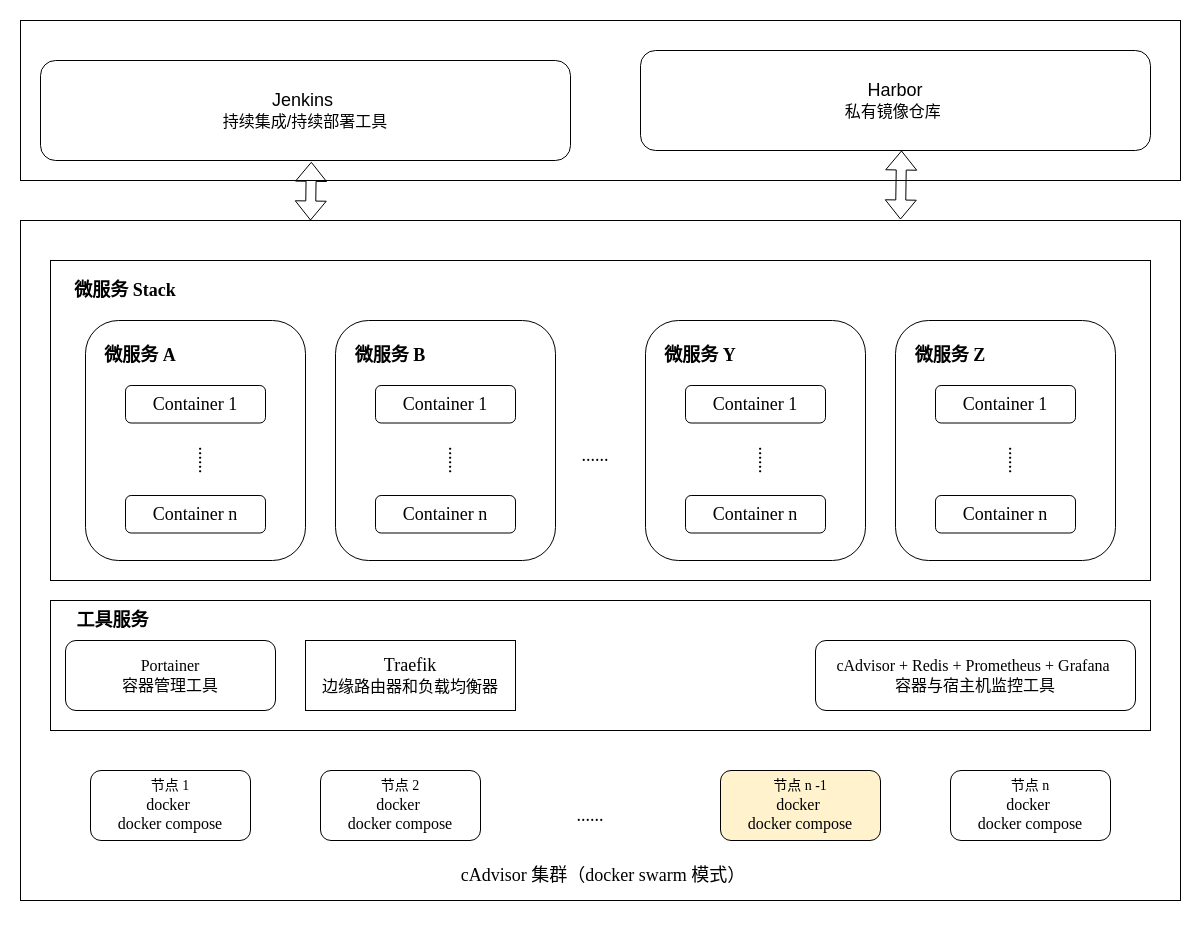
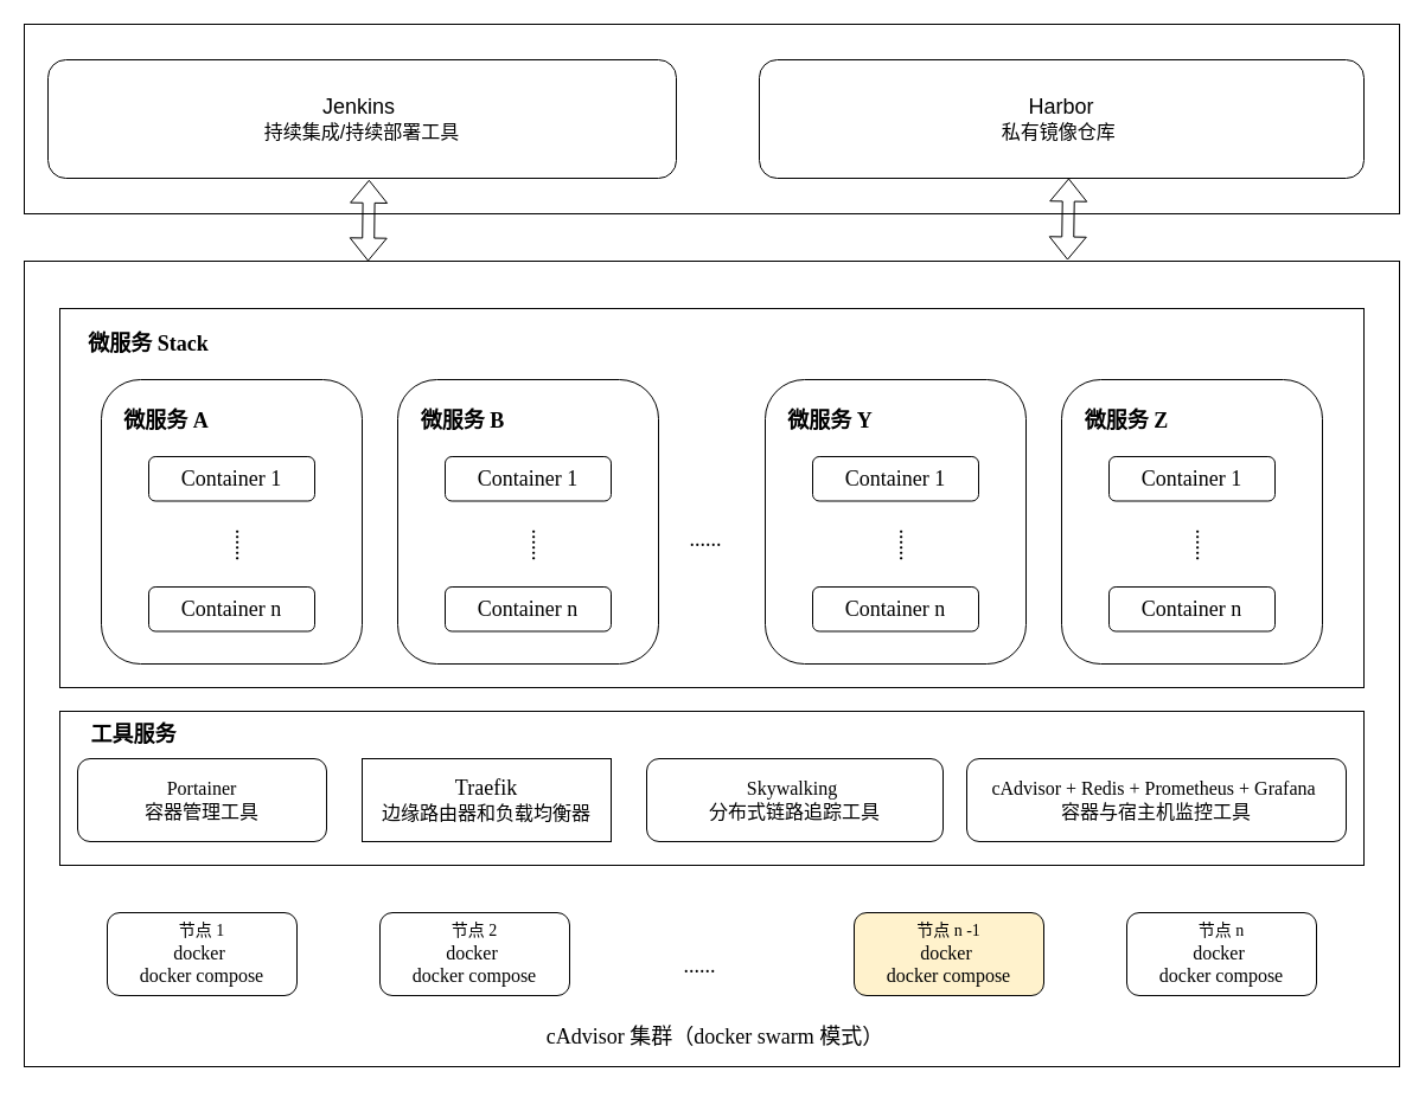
  <mxCell id="0" />
  <mxCell id="1" parent="0" />
  <mxCell id="2" value="" style="group" vertex="1" connectable="0" parent="1"><mxGeometry x="20" y="20" width="1160" height="890" as="geometry" /></mxCell>
  <mxCell id="3" value="" style="rounded=0;whiteSpace=wrap;html=1;fontSize=12;glass=0;strokeWidth=1;shadow=0;fillColor=none;" vertex="1" parent="2"><mxGeometry y="200" width="1160" height="680" as="geometry" /></mxCell>
  <mxCell id="4" value="&lt;font style=&quot;font-size: 14px;&quot; face=&quot;Times New Roman&quot;&gt;节点 1&lt;/font&gt;&lt;div&gt;&lt;font size=&quot;3&quot; style=&quot;&quot; face=&quot;Times New Roman&quot;&gt;docker&amp;nbsp;&lt;/font&gt;&lt;/div&gt;&lt;div&gt;&lt;font size=&quot;3&quot; style=&quot;&quot; face=&quot;Times New Roman&quot;&gt;docker compose&lt;/font&gt;&lt;/div&gt;" style="rounded=1;whiteSpace=wrap;html=1;fontSize=12;glass=0;strokeWidth=1;shadow=0;" vertex="1" parent="2"><mxGeometry x="70" y="750" width="160" height="70" as="geometry" /></mxCell>
  <mxCell id="5" value="&lt;font style=&quot;font-size: 18px;&quot; face=&quot;Times New Roman&quot;&gt;cAdvisor 集群（docker swarm 模式）&lt;/font&gt;" style="text;html=1;align=center;verticalAlign=middle;whiteSpace=wrap;rounded=0;" vertex="1" parent="2"><mxGeometry x="437.5" y="820" width="290" height="70" as="geometry" /></mxCell>
  <mxCell id="6" value="&lt;font style=&quot;font-size: 18px;&quot; face=&quot;Times New Roman&quot;&gt;......&lt;/font&gt;" style="text;html=1;align=center;verticalAlign=middle;whiteSpace=wrap;rounded=0;" vertex="1" parent="2"><mxGeometry x="530" y="780" width="80" height="30" as="geometry" /></mxCell>
  <mxCell id="7" value="&lt;font style=&quot;font-size: 14px;&quot; face=&quot;Times New Roman&quot;&gt;节点 2&lt;/font&gt;&lt;div&gt;&lt;font size=&quot;3&quot; style=&quot;&quot; face=&quot;Times New Roman&quot;&gt;docker&amp;nbsp;&lt;/font&gt;&lt;/div&gt;&lt;div&gt;&lt;font size=&quot;3&quot; style=&quot;&quot; face=&quot;Times New Roman&quot;&gt;docker compose&lt;/font&gt;&lt;/div&gt;" style="rounded=1;whiteSpace=wrap;html=1;fontSize=12;glass=0;strokeWidth=1;shadow=0;" vertex="1" parent="2"><mxGeometry x="300" y="750" width="160" height="70" as="geometry" /></mxCell>
  <mxCell id="8" value="&lt;font style=&quot;font-size: 14px;&quot; face=&quot;Times New Roman&quot;&gt;节点 n&lt;/font&gt;&lt;div&gt;&lt;font size=&quot;3&quot; style=&quot;&quot; face=&quot;Times New Roman&quot;&gt;docker&amp;nbsp;&lt;/font&gt;&lt;/div&gt;&lt;div&gt;&lt;font size=&quot;3&quot; style=&quot;&quot; face=&quot;Times New Roman&quot;&gt;docker compose&lt;/font&gt;&lt;/div&gt;" style="rounded=1;whiteSpace=wrap;html=1;fontSize=12;glass=0;strokeWidth=1;shadow=0;" vertex="1" parent="2"><mxGeometry x="930" y="750" width="160" height="70" as="geometry" /></mxCell>
  <mxCell id="9" value="&lt;font style=&quot;font-size: 14px;&quot; face=&quot;Times New Roman&quot;&gt;节点 n -1&lt;/font&gt;&lt;div&gt;&lt;font size=&quot;3&quot; style=&quot;&quot; face=&quot;Times New Roman&quot;&gt;docker&amp;nbsp;&lt;/font&gt;&lt;/div&gt;&lt;div&gt;&lt;font size=&quot;3&quot; style=&quot;&quot; face=&quot;Times New Roman&quot;&gt;docker compose&lt;/font&gt;&lt;/div&gt;" style="rounded=1;whiteSpace=wrap;html=1;fontSize=12;glass=0;strokeWidth=1;shadow=0;fillColor=#fff2cc;" vertex="1" parent="2"><mxGeometry x="700" y="750" width="160" height="70" as="geometry" /></mxCell>
  <mxCell id="10" value="" style="group" vertex="1" connectable="0" parent="2"><mxGeometry x="30" y="240" width="1100" height="320" as="geometry" /></mxCell>
  <mxCell id="11" value="" style="rounded=0;whiteSpace=wrap;html=1;fontSize=12;glass=0;strokeWidth=1;shadow=0;fillColor=none;" vertex="1" parent="10"><mxGeometry width="1100" height="320" as="geometry" /></mxCell>
  <mxCell id="12" value="" style="group" vertex="1" connectable="0" parent="10"><mxGeometry x="35" y="60" width="1030" height="240" as="geometry" /></mxCell>
  <mxCell id="13" value="" style="group" vertex="1" connectable="0" parent="12"><mxGeometry width="220" height="240" as="geometry" /></mxCell>
  <mxCell id="14" value="&lt;p style=&quot;margin: 0pt 0pt 0.0pt;&quot; class=&quot;MsoNormal&quot;&gt;&lt;br&gt;&lt;/p&gt;" style="rounded=1;whiteSpace=wrap;html=1;fontSize=12;glass=0;strokeWidth=1;shadow=0;" vertex="1" parent="13"><mxGeometry width="220" height="240" as="geometry" /></mxCell>
  <mxCell id="15" value="&lt;p style=&quot;margin: 0pt 0pt 0.0pt;&quot; class=&quot;MsoNormal&quot;&gt;&lt;font face=&quot;Times New Roman Regular&quot;&gt;&lt;span style=&quot;font-size: 18px;&quot;&gt;Container 1&lt;/span&gt;&lt;/font&gt;&lt;/p&gt;" style="rounded=1;whiteSpace=wrap;html=1;fontSize=12;glass=0;strokeWidth=1;shadow=0;" vertex="1" parent="13"><mxGeometry x="40" y="65" width="140" height="37.5" as="geometry" /></mxCell>
  <mxCell id="16" value="&lt;font face=&quot;Times New Roman&quot;&gt;&lt;span style=&quot;font-size: 18px;&quot;&gt;微服务 A&lt;/span&gt;&lt;/font&gt;" style="text;html=1;align=center;verticalAlign=middle;whiteSpace=wrap;rounded=0;fontStyle=1" vertex="1" parent="13"><mxGeometry x="10" y="15" width="90" height="40" as="geometry" /></mxCell>
  <mxCell id="17" value="&lt;p style=&quot;margin: 0pt 0pt 0.0pt;&quot; class=&quot;MsoNormal&quot;&gt;&lt;font face=&quot;Times New Roman Regular&quot;&gt;&lt;span style=&quot;font-size: 18px;&quot;&gt;Container n&lt;/span&gt;&lt;/font&gt;&lt;/p&gt;" style="rounded=1;whiteSpace=wrap;html=1;fontSize=12;glass=0;strokeWidth=1;shadow=0;" vertex="1" parent="13"><mxGeometry x="40" y="175" width="140" height="37.5" as="geometry" /></mxCell>
  <mxCell id="18" value="&lt;font style=&quot;font-size: 18px;&quot; face=&quot;Times New Roman&quot;&gt;......&lt;/font&gt;" style="text;html=1;align=center;verticalAlign=middle;whiteSpace=wrap;rounded=0;rotation=90;" vertex="1" parent="13"><mxGeometry x="80" y="125" width="80" height="30" as="geometry" /></mxCell>
  <mxCell id="19" value="" style="group" vertex="1" connectable="0" parent="12"><mxGeometry x="250" width="220" height="240" as="geometry" /></mxCell>
  <mxCell id="20" value="&lt;p style=&quot;margin: 0pt 0pt 0.0pt;&quot; class=&quot;MsoNormal&quot;&gt;&lt;br&gt;&lt;/p&gt;" style="rounded=1;whiteSpace=wrap;html=1;fontSize=12;glass=0;strokeWidth=1;shadow=0;" vertex="1" parent="19"><mxGeometry width="220" height="240" as="geometry" /></mxCell>
  <mxCell id="21" value="&lt;p style=&quot;margin: 0pt 0pt 0.0pt;&quot; class=&quot;MsoNormal&quot;&gt;&lt;font face=&quot;Times New Roman Regular&quot;&gt;&lt;span style=&quot;font-size: 18px;&quot;&gt;Container 1&lt;/span&gt;&lt;/font&gt;&lt;/p&gt;" style="rounded=1;whiteSpace=wrap;html=1;fontSize=12;glass=0;strokeWidth=1;shadow=0;" vertex="1" parent="19"><mxGeometry x="40" y="65" width="140" height="37.5" as="geometry" /></mxCell>
  <mxCell id="22" value="&lt;font face=&quot;Times New Roman&quot;&gt;&lt;span style=&quot;font-size: 18px;&quot;&gt;微服务 B&lt;/span&gt;&lt;/font&gt;" style="text;html=1;align=center;verticalAlign=middle;whiteSpace=wrap;rounded=0;fontStyle=1" vertex="1" parent="19"><mxGeometry x="10" y="15" width="90" height="40" as="geometry" /></mxCell>
  <mxCell id="23" value="&lt;p style=&quot;margin: 0pt 0pt 0.0pt;&quot; class=&quot;MsoNormal&quot;&gt;&lt;font face=&quot;Times New Roman Regular&quot;&gt;&lt;span style=&quot;font-size: 18px;&quot;&gt;Container n&lt;/span&gt;&lt;/font&gt;&lt;/p&gt;" style="rounded=1;whiteSpace=wrap;html=1;fontSize=12;glass=0;strokeWidth=1;shadow=0;" vertex="1" parent="19"><mxGeometry x="40" y="175" width="140" height="37.5" as="geometry" /></mxCell>
  <mxCell id="24" value="&lt;font style=&quot;font-size: 18px;&quot; face=&quot;Times New Roman&quot;&gt;......&lt;/font&gt;" style="text;html=1;align=center;verticalAlign=middle;whiteSpace=wrap;rounded=0;rotation=90;" vertex="1" parent="19"><mxGeometry x="80" y="125" width="80" height="30" as="geometry" /></mxCell>
  <mxCell id="25" value="" style="group" vertex="1" connectable="0" parent="12"><mxGeometry x="810" width="220" height="240" as="geometry" /></mxCell>
  <mxCell id="26" value="&lt;p style=&quot;margin: 0pt 0pt 0.0pt;&quot; class=&quot;MsoNormal&quot;&gt;&lt;br&gt;&lt;/p&gt;" style="rounded=1;whiteSpace=wrap;html=1;fontSize=12;glass=0;strokeWidth=1;shadow=0;" vertex="1" parent="25"><mxGeometry width="220" height="240" as="geometry" /></mxCell>
  <mxCell id="27" value="&lt;p style=&quot;margin: 0pt 0pt 0.0pt;&quot; class=&quot;MsoNormal&quot;&gt;&lt;font face=&quot;Times New Roman Regular&quot;&gt;&lt;span style=&quot;font-size: 18px;&quot;&gt;Container 1&lt;/span&gt;&lt;/font&gt;&lt;/p&gt;" style="rounded=1;whiteSpace=wrap;html=1;fontSize=12;glass=0;strokeWidth=1;shadow=0;" vertex="1" parent="25"><mxGeometry x="40" y="65" width="140" height="37.5" as="geometry" /></mxCell>
  <mxCell id="28" value="&lt;font face=&quot;Times New Roman&quot;&gt;&lt;span style=&quot;font-size: 18px;&quot;&gt;微服务 Z&lt;/span&gt;&lt;/font&gt;" style="text;html=1;align=center;verticalAlign=middle;whiteSpace=wrap;rounded=0;fontStyle=1" vertex="1" parent="25"><mxGeometry x="10" y="15" width="90" height="40" as="geometry" /></mxCell>
  <mxCell id="29" value="&lt;p style=&quot;margin: 0pt 0pt 0.0pt;&quot; class=&quot;MsoNormal&quot;&gt;&lt;font face=&quot;Times New Roman Regular&quot;&gt;&lt;span style=&quot;font-size: 18px;&quot;&gt;Container n&lt;/span&gt;&lt;/font&gt;&lt;/p&gt;" style="rounded=1;whiteSpace=wrap;html=1;fontSize=12;glass=0;strokeWidth=1;shadow=0;" vertex="1" parent="25"><mxGeometry x="40" y="175" width="140" height="37.5" as="geometry" /></mxCell>
  <mxCell id="30" value="&lt;font style=&quot;font-size: 18px;&quot; face=&quot;Times New Roman&quot;&gt;......&lt;/font&gt;" style="text;html=1;align=center;verticalAlign=middle;whiteSpace=wrap;rounded=0;rotation=90;" vertex="1" parent="25"><mxGeometry x="80" y="125" width="80" height="30" as="geometry" /></mxCell>
  <mxCell id="31" value="&lt;font style=&quot;font-size: 18px;&quot; face=&quot;Times New Roman&quot;&gt;......&lt;/font&gt;" style="text;html=1;align=center;verticalAlign=middle;whiteSpace=wrap;rounded=0;" vertex="1" parent="12"><mxGeometry x="470" y="120" width="80" height="30" as="geometry" /></mxCell>
  <mxCell id="32" value="" style="group" vertex="1" connectable="0" parent="12"><mxGeometry x="560" width="220" height="240" as="geometry" /></mxCell>
  <mxCell id="33" value="&lt;p style=&quot;margin: 0pt 0pt 0.0pt;&quot; class=&quot;MsoNormal&quot;&gt;&lt;br&gt;&lt;/p&gt;" style="rounded=1;whiteSpace=wrap;html=1;fontSize=12;glass=0;strokeWidth=1;shadow=0;" vertex="1" parent="32"><mxGeometry width="220" height="240" as="geometry" /></mxCell>
  <mxCell id="34" value="&lt;p style=&quot;margin: 0pt 0pt 0.0pt;&quot; class=&quot;MsoNormal&quot;&gt;&lt;font face=&quot;Times New Roman Regular&quot;&gt;&lt;span style=&quot;font-size: 18px;&quot;&gt;Container 1&lt;/span&gt;&lt;/font&gt;&lt;/p&gt;" style="rounded=1;whiteSpace=wrap;html=1;fontSize=12;glass=0;strokeWidth=1;shadow=0;" vertex="1" parent="32"><mxGeometry x="40" y="65" width="140" height="37.5" as="geometry" /></mxCell>
  <mxCell id="35" value="&lt;font face=&quot;Times New Roman&quot;&gt;&lt;span style=&quot;font-size: 18px;&quot;&gt;微服务 Y&lt;/span&gt;&lt;/font&gt;" style="text;html=1;align=center;verticalAlign=middle;whiteSpace=wrap;rounded=0;fontStyle=1" vertex="1" parent="32"><mxGeometry x="10" y="15" width="90" height="40" as="geometry" /></mxCell>
  <mxCell id="36" value="&lt;p style=&quot;margin: 0pt 0pt 0.0pt;&quot; class=&quot;MsoNormal&quot;&gt;&lt;font face=&quot;Times New Roman Regular&quot;&gt;&lt;span style=&quot;font-size: 18px;&quot;&gt;Container n&lt;/span&gt;&lt;/font&gt;&lt;/p&gt;" style="rounded=1;whiteSpace=wrap;html=1;fontSize=12;glass=0;strokeWidth=1;shadow=0;" vertex="1" parent="32"><mxGeometry x="40" y="175" width="140" height="37.5" as="geometry" /></mxCell>
  <mxCell id="37" value="&lt;font style=&quot;font-size: 18px;&quot; face=&quot;Times New Roman&quot;&gt;......&lt;/font&gt;" style="text;html=1;align=center;verticalAlign=middle;whiteSpace=wrap;rounded=0;rotation=90;" vertex="1" parent="32"><mxGeometry x="80" y="125" width="80" height="30" as="geometry" /></mxCell>
  <mxCell id="38" value="&lt;font face=&quot;Times New Roman&quot;&gt;&lt;span style=&quot;font-size: 18px;&quot;&gt;微服务 Stack&lt;/span&gt;&lt;/font&gt;" style="text;html=1;align=center;verticalAlign=middle;whiteSpace=wrap;rounded=0;fontStyle=1" vertex="1" parent="10"><mxGeometry x="10" y="10" width="130" height="40" as="geometry" /></mxCell>
  <mxCell id="39" value="" style="group" vertex="1" connectable="0" parent="2"><mxGeometry x="30" y="580" width="1105" height="130" as="geometry" /></mxCell>
  <mxCell id="40" value="&lt;font style=&quot;font-size: 18px;&quot; face=&quot;Times New Roman&quot;&gt;Traefik&lt;/font&gt;&lt;div&gt;&lt;p style=&quot;margin: 0pt 0pt 0.0pt; text-align: justify; font-size: 10.5pt;&quot; class=&quot;MsoNormal&quot;&gt;&lt;span style=&quot;font-size: 12pt;&quot;&gt;&lt;font face=&quot;yobFlRzFiSTVJPav9Yy1&quot;&gt;边缘路由器和负载均衡器&lt;/font&gt;&lt;/span&gt;&lt;/p&gt;&lt;/div&gt;" style="whiteSpace=wrap;html=1;fontSize=12;glass=0;strokeWidth=1;shadow=0;rounded=0;" vertex="1" parent="39"><mxGeometry x="255" y="40" width="210" height="70" as="geometry" /></mxCell>
  <mxCell id="41" value="&lt;p style=&quot;margin: 0pt 0pt 0.0pt; font-family: &amp;quot;Times New Roman&amp;quot;; font-size: 10.5pt;&quot; class=&quot;MsoNormal&quot;&gt;&lt;span style=&quot;font-family: 仿宋_GB2312; font-size: 12pt;&quot;&gt;&lt;font face=&quot;Times New Roman Regular&quot;&gt;Portainer&lt;/font&gt;&lt;/span&gt;&lt;/p&gt;&lt;div&gt;&lt;p style=&quot;margin: 0pt 0pt 0.0pt; text-align: justify;&quot; class=&quot;MsoNormal&quot;&gt;&lt;font face=&quot;yobFlRzFiSTVJPav9Yy1&quot;&gt;&lt;span style=&quot;font-size: 16px;&quot;&gt;容器管理工具&lt;/span&gt;&lt;/font&gt;&lt;/p&gt;&lt;/div&gt;" style="rounded=1;whiteSpace=wrap;html=1;fontSize=12;glass=0;strokeWidth=1;shadow=0;" vertex="1" parent="39"><mxGeometry x="15" y="40" width="210" height="70" as="geometry" /></mxCell>
  <mxCell id="42" value="&lt;p style=&quot;margin: 0pt 0pt 0.0pt; font-family: &amp;quot;Times New Roman&amp;quot;; font-size: 10.5pt;&quot; class=&quot;MsoNormal&quot;&gt;&lt;span style=&quot;font-family: 仿宋_GB2312; font-size: 12pt;&quot;&gt;&lt;font face=&quot;Times New Roman Regular&quot;&gt;c&lt;/font&gt;&lt;/span&gt;&lt;span style=&quot;font-family: &amp;quot;Times New Roman Regular&amp;quot;; font-size: 12pt;&quot;&gt;A&lt;/span&gt;&lt;span style=&quot;font-family: 仿宋_GB2312; font-size: 12pt;&quot;&gt;&lt;font face=&quot;Times New Roman Regular&quot;&gt;dvisor + Redis + Prometheus + Grafana&amp;nbsp;&lt;/font&gt;&lt;/span&gt;&lt;/p&gt;&lt;div&gt;&lt;p style=&quot;margin: 0pt 0pt 0.0pt;&quot; class=&quot;MsoNormal&quot;&gt;&lt;font face=&quot;yobFlRzFiSTVJPav9Yy1&quot;&gt;&lt;span style=&quot;font-size: 16px;&quot;&gt;容器与宿主机监控工具&lt;/span&gt;&lt;/font&gt;&lt;/p&gt;&lt;/div&gt;" style="rounded=1;whiteSpace=wrap;html=1;fontSize=12;glass=0;strokeWidth=1;shadow=0;align=center;" vertex="1" parent="39"><mxGeometry x="765" y="40" width="320" height="70" as="geometry" /></mxCell>
+ <mxCell id="43" value="&lt;p style=&quot;margin: 0pt 0pt 0.0pt; font-family: &amp;quot;Times New Roman&amp;quot;; font-size: 10.5pt;&quot; class=&quot;MsoNormal&quot;&gt;&lt;span style=&quot;font-family: 仿宋_GB2312; font-size: 12pt;&quot;&gt;&lt;font face=&quot;Times New Roman Regular&quot;&gt;Skywalking&amp;nbsp;&lt;/font&gt;&lt;/span&gt;&lt;/p&gt;&lt;div&gt;&lt;p style=&quot;margin: 0pt 0pt 0.0pt;&quot; class=&quot;MsoNormal&quot;&gt;&lt;font face=&quot;yobFlRzFiSTVJPav9Yy1&quot;&gt;&lt;span style=&quot;font-size: 16px;&quot;&gt;分布式链路追踪工具&lt;/span&gt;&lt;/font&gt;&lt;/p&gt;&lt;/div&gt;" style="rounded=1;whiteSpace=wrap;html=1;fontSize=12;glass=0;strokeWidth=1;shadow=0;align=center;" vertex="1" parent="39"><mxGeometry x="495" y="40" width="250" height="70" as="geometry" /></mxCell>
  <mxCell id="44" value="" style="rounded=0;whiteSpace=wrap;html=1;fontSize=12;glass=0;strokeWidth=1;shadow=0;fillColor=none;" vertex="1" parent="39"><mxGeometry width="1100" height="130" as="geometry" /></mxCell>
  <mxCell id="45" value="&lt;font face=&quot;Times New Roman&quot;&gt;&lt;span style=&quot;font-size: 18px;&quot;&gt;工具服务&lt;/span&gt;&lt;/font&gt;" style="text;html=1;align=center;verticalAlign=middle;whiteSpace=wrap;rounded=0;fontStyle=1" vertex="1" parent="39"><mxGeometry width="125" height="40" as="geometry" /></mxCell>
  <mxCell id="46" value="" style="shape=flexArrow;endArrow=classic;startArrow=classic;html=1;rounded=0;exitX=0.25;exitY=0;exitDx=0;exitDy=0;entryX=0.511;entryY=1.013;entryDx=0;entryDy=0;entryPerimeter=0;" edge="1" parent="2" source="3" target="50"><mxGeometry width="100" height="100" relative="1" as="geometry"><mxPoint x="260" y="220" as="sourcePoint" /><mxPoint x="360" y="120" as="targetPoint" /></mxGeometry></mxCell>
  <mxCell id="47" value="" style="shape=flexArrow;endArrow=classic;startArrow=classic;html=1;rounded=0;exitX=0.25;exitY=0;exitDx=0;exitDy=0;" edge="1" parent="2"><mxGeometry width="100" height="100" relative="1" as="geometry"><mxPoint x="880" y="199" as="sourcePoint" /><mxPoint x="881" y="130" as="targetPoint" /></mxGeometry></mxCell>
  <mxCell id="48" value="" style="group" vertex="1" connectable="0" parent="2"><mxGeometry width="1160" height="160" as="geometry" /></mxCell>
  <mxCell id="49" value="" style="rounded=0;whiteSpace=wrap;html=1;fontSize=12;glass=0;strokeWidth=1;shadow=0;fillColor=none;" vertex="1" parent="48"><mxGeometry width="1160" height="160" as="geometry" /></mxCell>
- <mxCell id="50" value="&lt;font style=&quot;font-size: 18px;&quot;&gt;Jenkins&amp;nbsp;&lt;/font&gt;&lt;div&gt;&lt;font size=&quot;3&quot;&gt;持续集成/持续部署工具&lt;/font&gt;&lt;/div&gt;" style="rounded=1;whiteSpace=wrap;html=1;fontSize=12;glass=0;strokeWidth=1;shadow=0;" vertex="1" parent="48"><mxGeometry x="20" y="40" width="530" height="100" as="geometry" /></mxCell>
+ <mxCell id="50" value="&lt;font style=&quot;font-size: 18px;&quot;&gt;Jenkins&amp;nbsp;&lt;/font&gt;&lt;div&gt;&lt;font size=&quot;3&quot;&gt;持续集成/持续部署工具&lt;/font&gt;&lt;/div&gt;" style="rounded=1;whiteSpace=wrap;html=1;fontSize=12;glass=0;strokeWidth=1;shadow=0;" vertex="1" parent="48"><mxGeometry x="20" y="30" width="530" height="100" as="geometry" /></mxCell>
  <mxCell id="51" value="&lt;font style=&quot;font-size: 18px;&quot;&gt;Harbor&lt;/font&gt;&lt;div&gt;&lt;font size=&quot;3&quot; style=&quot;&quot;&gt;私有镜像仓库&amp;nbsp;&lt;/font&gt;&lt;/div&gt;" style="rounded=1;whiteSpace=wrap;html=1;fontSize=12;glass=0;strokeWidth=1;shadow=0;" vertex="1" parent="48"><mxGeometry x="620" y="30" width="510" height="100" as="geometry" /></mxCell>
